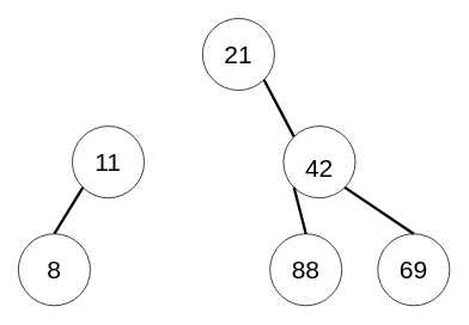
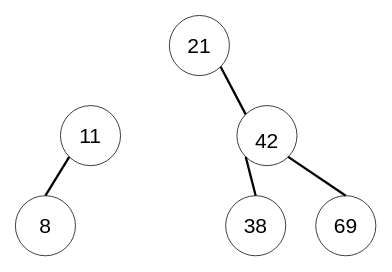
  <mxCell id="0" />
  <mxCell id="1" parent="0" />
  <mxCell id="2" value="&lt;font style=&quot;font-size: 28px&quot;&gt;21&lt;/font&gt;" style="ellipse;whiteSpace=wrap;html=1;aspect=fixed;" vertex="1" parent="1"><mxGeometry x="225" y="20" width="80" height="80" as="geometry" /></mxCell>
  <mxCell id="3" value="&lt;br&gt;&lt;font style=&quot;font-size: 28px&quot;&gt;42&lt;/font&gt;" style="ellipse;whiteSpace=wrap;html=1;aspect=fixed;" vertex="1" parent="1"><mxGeometry x="315" y="140" width="80" height="80" as="geometry" /></mxCell>
  <mxCell id="4" value="&lt;font style=&quot;font-size: 28px&quot;&gt;11&lt;/font&gt;" style="ellipse;whiteSpace=wrap;html=1;aspect=fixed;" vertex="1" parent="1"><mxGeometry x="80" y="140" width="80" height="80" as="geometry" /></mxCell>
  <mxCell id="5" value="" style="endArrow=none;html=1;rounded=0;fontSize=28;entryX=0;entryY=0;entryDx=0;entryDy=0;exitX=1;exitY=1;exitDx=0;exitDy=0;strokeWidth=3;" edge="1" parent="1" source="2" target="3"><mxGeometry width="50" height="50" relative="1" as="geometry"><mxPoint x="320" y="130" as="sourcePoint" /><mxPoint x="370" y="80" as="targetPoint" /></mxGeometry></mxCell>
  <mxCell id="6" value="&lt;font style=&quot;font-size: 28px&quot;&gt;69&lt;/font&gt;" style="ellipse;whiteSpace=wrap;html=1;aspect=fixed;" vertex="1" parent="1"><mxGeometry x="420" y="260" width="80" height="80" as="geometry" /></mxCell>
- <mxCell id="7" value="&lt;font style=&quot;font-size: 28px&quot;&gt;88&lt;/font&gt;" style="ellipse;whiteSpace=wrap;html=1;aspect=fixed;" vertex="1" parent="1"><mxGeometry x="300" y="260" width="80" height="80" as="geometry" /></mxCell>
+ <mxCell id="7" value="&lt;font style=&quot;font-size: 28px&quot;&gt;38&lt;/font&gt;" style="ellipse;whiteSpace=wrap;html=1;aspect=fixed;" vertex="1" parent="1"><mxGeometry x="300" y="260" width="80" height="80" as="geometry" /></mxCell>
  <mxCell id="8" value="" style="endArrow=none;html=1;rounded=0;fontSize=28;entryX=0.5;entryY=0;entryDx=0;entryDy=0;exitX=1;exitY=1;exitDx=0;exitDy=0;strokeWidth=3;" edge="1" parent="1" target="6" source="3"><mxGeometry width="50" height="50" relative="1" as="geometry"><mxPoint x="433.284" y="210.004" as="sourcePoint" /><mxPoint x="510" y="201.72" as="targetPoint" /></mxGeometry></mxCell>
  <mxCell id="9" value="" style="endArrow=none;html=1;rounded=0;fontSize=28;entryX=0;entryY=1;entryDx=0;entryDy=0;exitX=0.5;exitY=0;exitDx=0;exitDy=0;strokeWidth=3;" edge="1" parent="1" source="7" target="3"><mxGeometry width="50" height="50" relative="1" as="geometry"><mxPoint x="300.004" y="231.724" as="sourcePoint" /><mxPoint x="376.716" y="210.004" as="targetPoint" /></mxGeometry></mxCell>
  <mxCell id="10" value="&lt;font style=&quot;font-size: 28px&quot;&gt;8&lt;/font&gt;" style="ellipse;whiteSpace=wrap;html=1;aspect=fixed;" vertex="1" parent="1"><mxGeometry x="20" y="260" width="80" height="80" as="geometry" /></mxCell>
  <mxCell id="11" value="" style="endArrow=none;html=1;rounded=0;fontSize=28;entryX=0;entryY=1;entryDx=0;entryDy=0;exitX=0.5;exitY=0;exitDx=0;exitDy=0;strokeWidth=3;" edge="1" parent="1" source="10"><mxGeometry width="50" height="50" relative="1" as="geometry"><mxPoint x="20.004" y="231.724" as="sourcePoint" /><mxPoint x="91.716" y="208.284" as="targetPoint" /></mxGeometry></mxCell>
